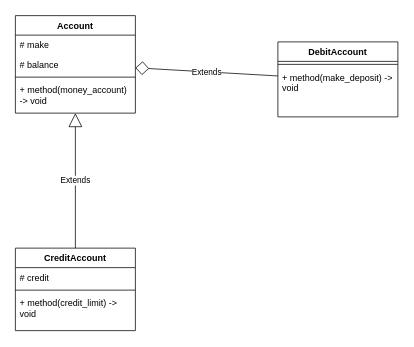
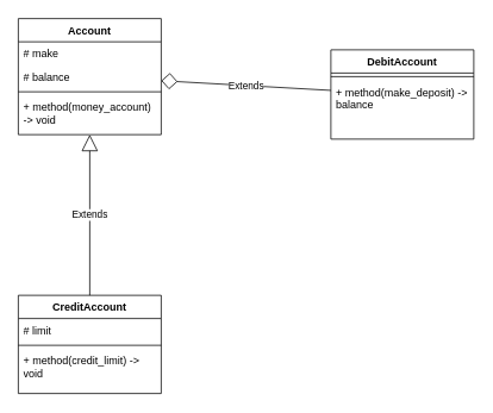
  <mxCell id="0" />
  <mxCell id="1" parent="0" />
  <mxCell id="2" value="Account" style="swimlane;fontStyle=1;align=center;verticalAlign=top;childLayout=stackLayout;horizontal=1;startSize=26;horizontalStack=0;resizeParent=1;resizeParentMax=0;resizeLast=0;collapsible=1;marginBottom=0;whiteSpace=wrap;html=1;" vertex="1" parent="1"><mxGeometry x="20" y="20" width="160" height="130" as="geometry" /></mxCell>
  <mxCell id="3" value="# make" style="text;strokeColor=none;fillColor=none;align=left;verticalAlign=top;spacingLeft=4;spacingRight=4;overflow=hidden;rotatable=0;points=[[0,0.5],[1,0.5]];portConstraint=eastwest;whiteSpace=wrap;html=1;" vertex="1" parent="2"><mxGeometry y="26" width="160" height="26" as="geometry" /></mxCell>
  <mxCell id="4" value="# balance" style="text;strokeColor=none;fillColor=none;align=left;verticalAlign=top;spacingLeft=4;spacingRight=4;overflow=hidden;rotatable=0;points=[[0,0.5],[1,0.5]];portConstraint=eastwest;whiteSpace=wrap;html=1;" vertex="1" parent="2"><mxGeometry y="52" width="160" height="26" as="geometry" /></mxCell>
  <mxCell id="5" value="" style="line;strokeWidth=1;fillColor=none;align=left;verticalAlign=middle;spacingTop=-1;spacingLeft=3;spacingRight=3;rotatable=0;labelPosition=right;points=[];portConstraint=eastwest;strokeColor=inherit;" vertex="1" parent="2"><mxGeometry y="78" width="160" height="8" as="geometry" /></mxCell>
  <mxCell id="6" value="+ method(money_account) -&amp;gt; void" style="text;strokeColor=none;fillColor=none;align=left;verticalAlign=top;spacingLeft=4;spacingRight=4;overflow=hidden;rotatable=0;points=[[0,0.5],[1,0.5]];portConstraint=eastwest;whiteSpace=wrap;html=1;" vertex="1" parent="2"><mxGeometry y="86" width="160" height="44" as="geometry" /></mxCell>
  <mxCell id="7" value="CreditAccount" style="swimlane;fontStyle=1;align=center;verticalAlign=top;childLayout=stackLayout;horizontal=1;startSize=26;horizontalStack=0;resizeParent=1;resizeParentMax=0;resizeLast=0;collapsible=1;marginBottom=0;whiteSpace=wrap;html=1;" vertex="1" parent="1"><mxGeometry x="20" y="330" width="160" height="110" as="geometry" /></mxCell>
- <mxCell id="8" value="# credit" style="text;strokeColor=none;fillColor=none;align=left;verticalAlign=top;spacingLeft=4;spacingRight=4;overflow=hidden;rotatable=0;points=[[0,0.5],[1,0.5]];portConstraint=eastwest;whiteSpace=wrap;html=1;" vertex="1" parent="7"><mxGeometry y="26" width="160" height="26" as="geometry" /></mxCell>
+ <mxCell id="8" value="# limit" style="text;strokeColor=none;fillColor=none;align=left;verticalAlign=top;spacingLeft=4;spacingRight=4;overflow=hidden;rotatable=0;points=[[0,0.5],[1,0.5]];portConstraint=eastwest;whiteSpace=wrap;html=1;" vertex="1" parent="7"><mxGeometry y="26" width="160" height="26" as="geometry" /></mxCell>
  <mxCell id="9" value="" style="line;strokeWidth=1;fillColor=none;align=left;verticalAlign=middle;spacingTop=-1;spacingLeft=3;spacingRight=3;rotatable=0;labelPosition=right;points=[];portConstraint=eastwest;strokeColor=inherit;" vertex="1" parent="7"><mxGeometry y="52" width="160" height="8" as="geometry" /></mxCell>
  <mxCell id="10" value="+ method(credit_limit) -&amp;gt; void" style="text;strokeColor=none;fillColor=none;align=left;verticalAlign=top;spacingLeft=4;spacingRight=4;overflow=hidden;rotatable=0;points=[[0,0.5],[1,0.5]];portConstraint=eastwest;whiteSpace=wrap;html=1;" vertex="1" parent="7"><mxGeometry y="60" width="160" height="50" as="geometry" /></mxCell>
  <mxCell id="11" value="DebitAccount" style="swimlane;fontStyle=1;align=center;verticalAlign=top;childLayout=stackLayout;horizontal=1;startSize=26;horizontalStack=0;resizeParent=1;resizeParentMax=0;resizeLast=0;collapsible=1;marginBottom=0;whiteSpace=wrap;html=1;" vertex="1" parent="1"><mxGeometry x="370" y="55" width="160" height="100" as="geometry" /></mxCell>
  <mxCell id="12" value="" style="line;strokeWidth=1;fillColor=none;align=left;verticalAlign=middle;spacingTop=-1;spacingLeft=3;spacingRight=3;rotatable=0;labelPosition=right;points=[];portConstraint=eastwest;strokeColor=inherit;" vertex="1" parent="11"><mxGeometry y="26" width="160" height="8" as="geometry" /></mxCell>
- <mxCell id="13" value="+ method(make_deposit) -&amp;gt; void" style="text;strokeColor=none;fillColor=none;align=left;verticalAlign=top;spacingLeft=4;spacingRight=4;overflow=hidden;rotatable=0;points=[[0,0.5],[1,0.5]];portConstraint=eastwest;whiteSpace=wrap;html=1;" vertex="1" parent="11"><mxGeometry y="34" width="160" height="66" as="geometry" /></mxCell>
+ <mxCell id="13" value="+ method(make_deposit) -&amp;gt; balance" style="text;strokeColor=none;fillColor=none;align=left;verticalAlign=top;spacingLeft=4;spacingRight=4;overflow=hidden;rotatable=0;points=[[0,0.5],[1,0.5]];portConstraint=eastwest;whiteSpace=wrap;html=1;" vertex="1" parent="11"><mxGeometry y="34" width="160" height="66" as="geometry" /></mxCell>
  <mxCell id="14" value="Extends" style="endArrow=block;endSize=16;endFill=0;html=1;rounded=0;" edge="1" parent="1" source="7" target="2"><mxGeometry width="160" relative="1" as="geometry"><mxPoint x="70" y="300" as="sourcePoint" /><mxPoint x="230" y="300" as="targetPoint" /></mxGeometry></mxCell>
  <mxCell id="15" value="Extends" style="endArrow=diamond;endSize=16;endFill=0;html=1;rounded=0;" edge="1" parent="1" source="11" target="2"><mxGeometry width="160" relative="1" as="geometry"><mxPoint x="70" y="300" as="sourcePoint" /><mxPoint x="230" y="300" as="targetPoint" /></mxGeometry></mxCell>
